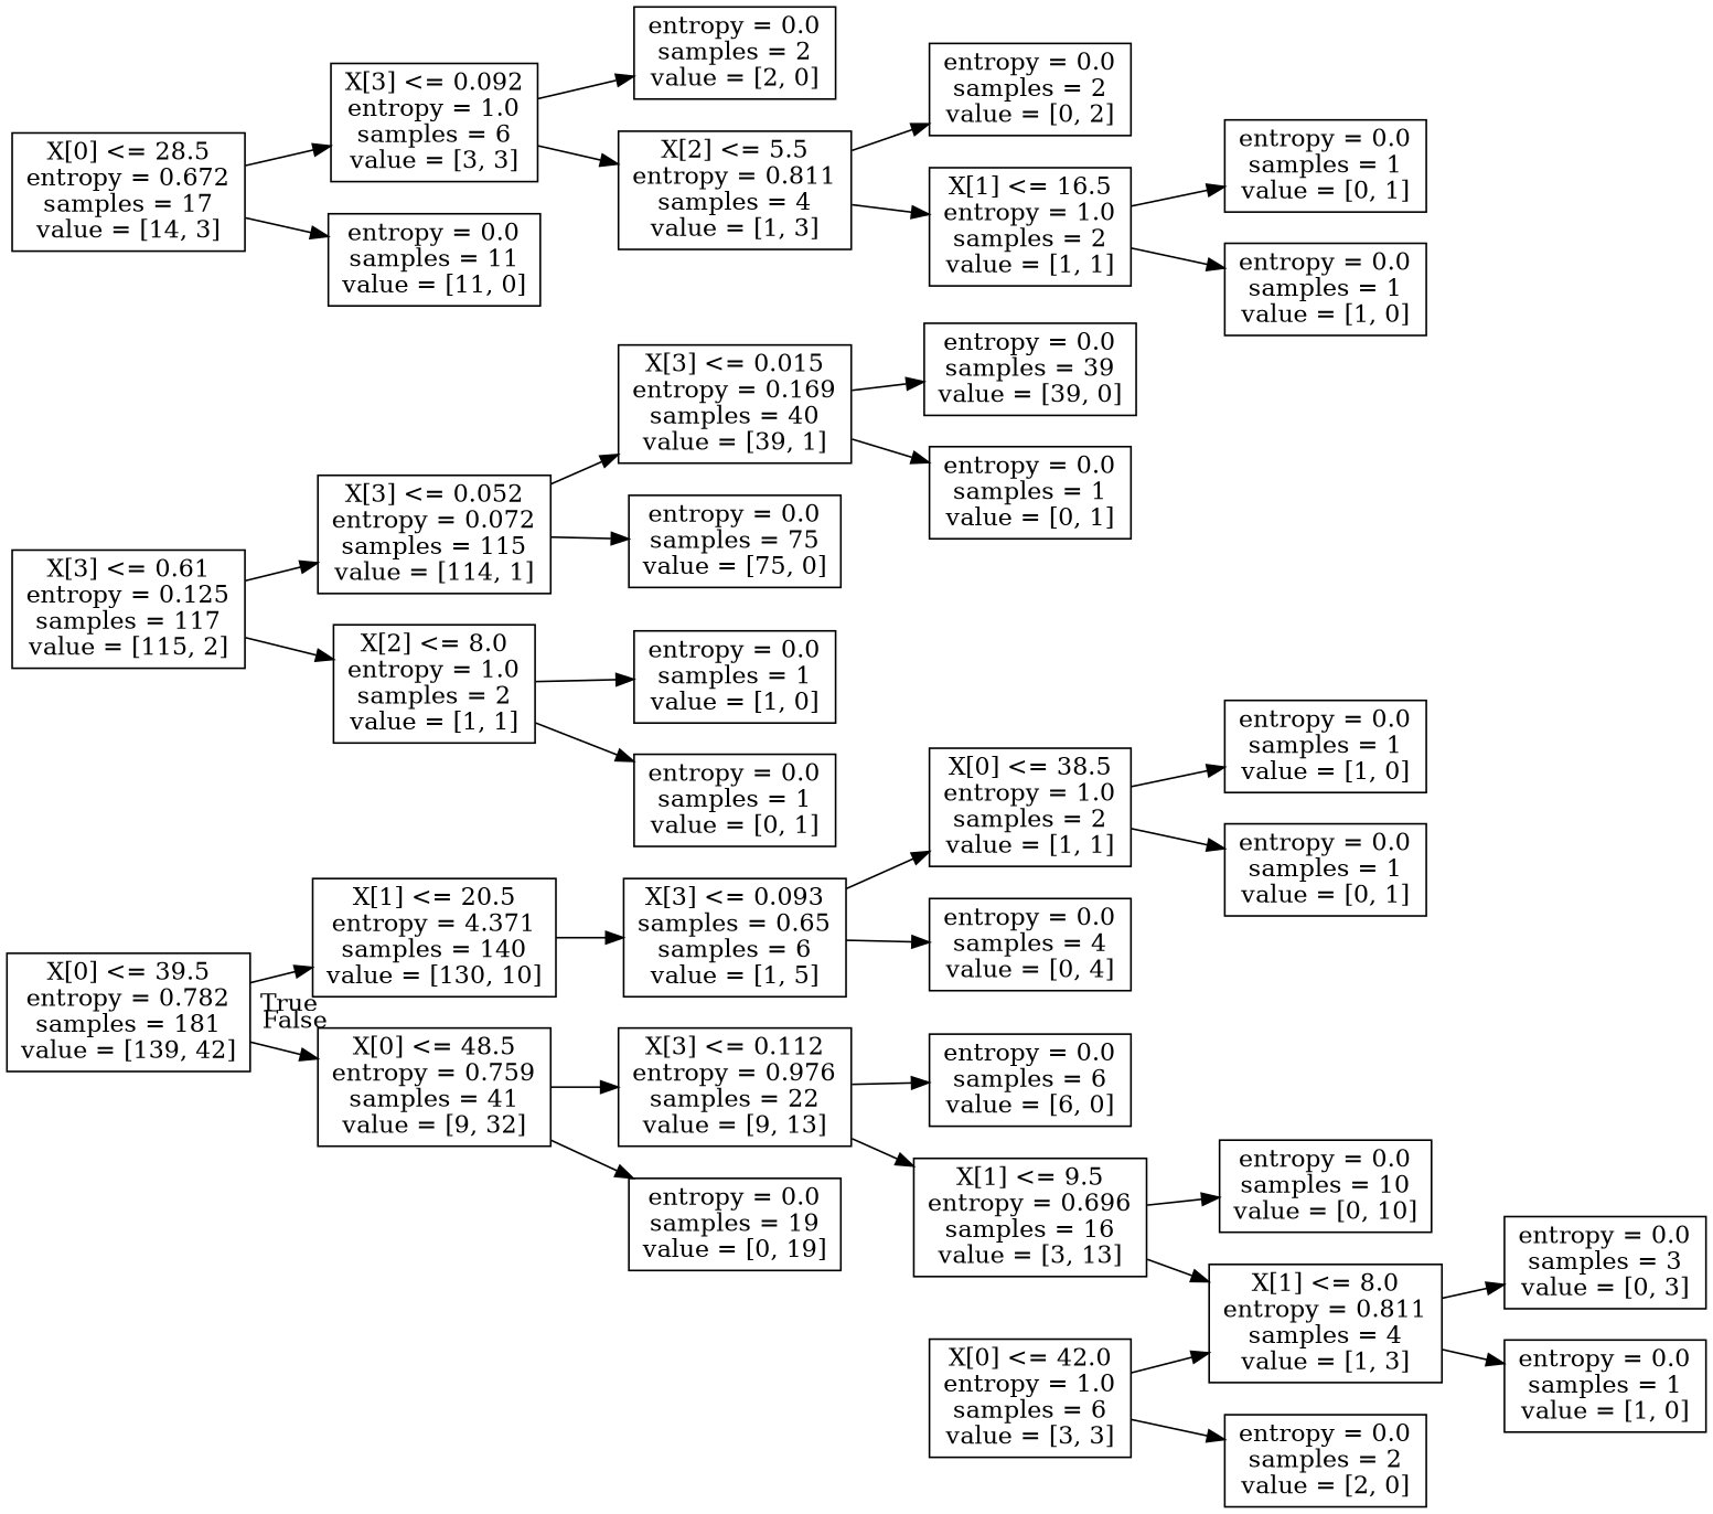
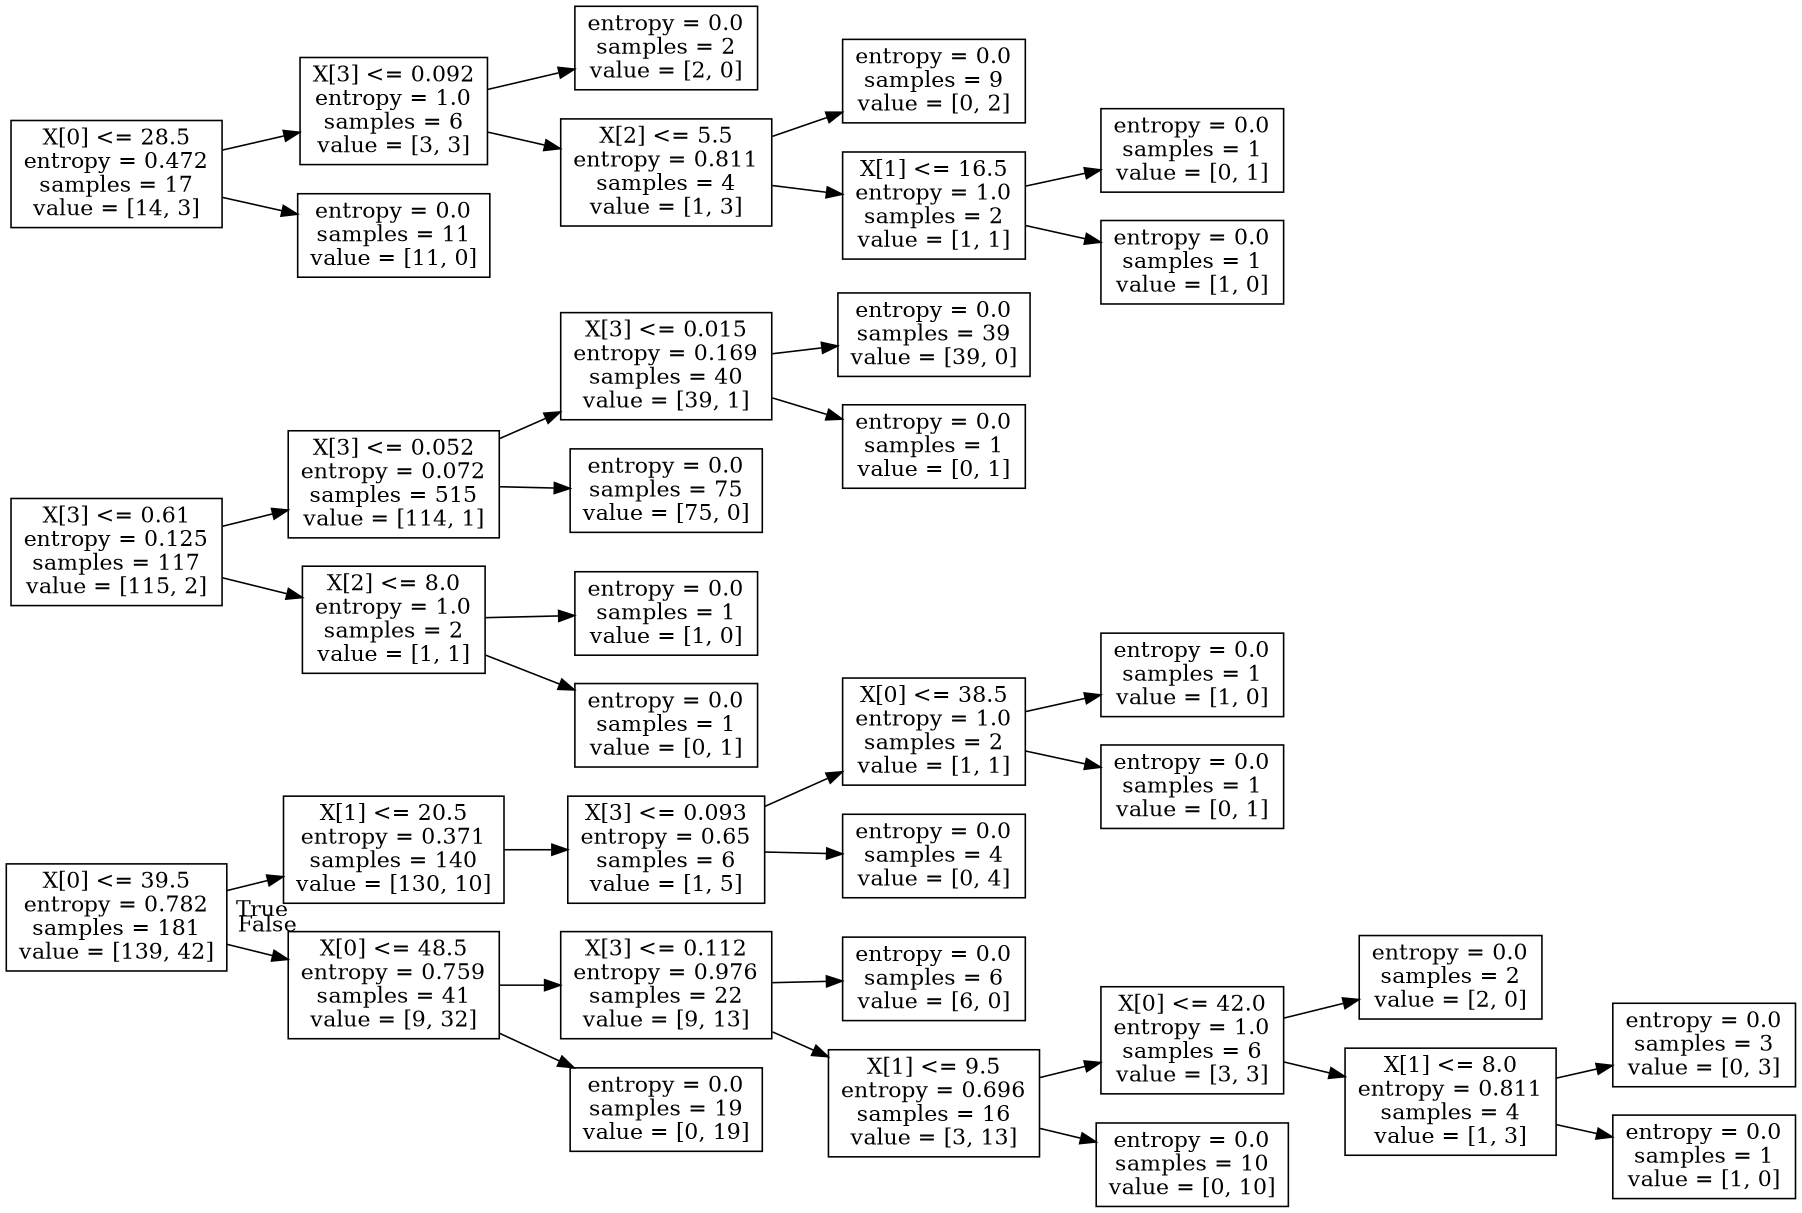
  digraph {
    rankdir=LR
    node [shape=box]
    n1 [label="X[0] <= 39.5\nentropy = 0.782\nsamples = 181\nvalue = [139, 42]"]
-   n2 [label="X[1] <= 20.5\nentropy = 4.371\nsamples = 140\nvalue = [130, 10]"]
+   n2 [label="X[1] <= 20.5\nentropy = 0.371\nsamples = 140\nvalue = [130, 10]"]
    n3 [label="X[0] <= 48.5\nentropy = 0.759\nsamples = 41\nvalue = [9, 32]"]
-   n4 [label="X[3] <= 0.093\nsamples = 0.65\nsamples = 6\nvalue = [1, 5]"]
+   n4 [label="X[3] <= 0.093\nentropy = 0.65\nsamples = 6\nvalue = [1, 5]"]
    n5 [label="X[3] <= 0.112\nentropy = 0.976\nsamples = 22\nvalue = [9, 13]"]
    n6 [label="entropy = 0.0\nsamples = 19\nvalue = [0, 19]"]
    n7 [label="X[0] <= 38.5\nentropy = 1.0\nsamples = 2\nvalue = [1, 1]"]
    n8 [label="entropy = 0.0\nsamples = 4\nvalue = [0, 4]"]
    n9 [label="X[3] <= 0.61\nentropy = 0.125\nsamples = 117\nvalue = [115, 2]"]
-   n10 [label="X[3] <= 0.052\nentropy = 0.072\nsamples = 115\nvalue = [114, 1]"]
+   n10 [label="X[3] <= 0.052\nentropy = 0.072\nsamples = 515\nvalue = [114, 1]"]
    n11 [label="X[2] <= 8.0\nentropy = 1.0\nsamples = 2\nvalue = [1, 1]"]
-   n12 [label="X[0] <= 28.5\nentropy = 0.672\nsamples = 17\nvalue = [14, 3]"]
+   n12 [label="X[0] <= 28.5\nentropy = 0.472\nsamples = 17\nvalue = [14, 3]"]
    n13 [label="X[3] <= 0.092\nentropy = 1.0\nsamples = 6\nvalue = [3, 3]"]
    n14 [label="entropy = 0.0\nsamples = 11\nvalue = [11, 0]"]
    n15 [label="X[3] <= 0.015\nentropy = 0.169\nsamples = 40\nvalue = [39, 1]"]
    n16 [label="entropy = 0.0\nsamples = 75\nvalue = [75, 0]"]
    n17 [label="entropy = 0.0\nsamples = 1\nvalue = [1, 0]"]
    n18 [label="entropy = 0.0\nsamples = 1\nvalue = [0, 1]"]
    n19 [label="entropy = 0.0\nsamples = 39\nvalue = [39, 0]"]
    n20 [label="entropy = 0.0\nsamples = 1\nvalue = [0, 1]"]
    n21 [label="entropy = 0.0\nsamples = 2\nvalue = [2, 0]"]
    n22 [label="X[2] <= 5.5\nentropy = 0.811\nsamples = 4\nvalue = [1, 3]"]
-   n23 [label="entropy = 0.0\nsamples = 2\nvalue = [0, 2]"]
+   n23 [label="entropy = 0.0\nsamples = 9\nvalue = [0, 2]"]
    n24 [label="X[1] <= 16.5\nentropy = 1.0\nsamples = 2\nvalue = [1, 1]"]
    n25 [label="entropy = 0.0\nsamples = 1\nvalue = [0, 1]"]
    n26 [label="entropy = 0.0\nsamples = 1\nvalue = [1, 0]"]
    n27 [label="entropy = 0.0\nsamples = 1\nvalue = [1, 0]"]
    n28 [label="entropy = 0.0\nsamples = 1\nvalue = [0, 1]"]
    n29 [label="entropy = 0.0\nsamples = 6\nvalue = [6, 0]"]
    n30 [label="X[1] <= 9.5\nentropy = 0.696\nsamples = 16\nvalue = [3, 13]"]
    n31 [label="X[0] <= 42.0\nentropy = 1.0\nsamples = 6\nvalue = [3, 3]"]
    n32 [label="entropy = 0.0\nsamples = 10\nvalue = [0, 10]"]
    n33 [label="entropy = 0.0\nsamples = 2\nvalue = [2, 0]"]
    n34 [label="X[1] <= 8.0\nentropy = 0.811\nsamples = 4\nvalue = [1, 3]"]
    n35 [label="entropy = 0.0\nsamples = 3\nvalue = [0, 3]"]
    n36 [label="entropy = 0.0\nsamples = 1\nvalue = [1, 0]"]
    n1 -> n2 [headlabel=True labelangle=45 labeldistance=2.5]
    n1 -> n3 [headlabel=False labelangle=-45 labeldistance=2.5]
    n2 -> n4
    n3 -> n5
    n3 -> n6
    n4 -> n7
    n4 -> n8
    n5 -> n29
    n5 -> n30
    n7 -> n27
    n7 -> n28
    n9 -> n10
    n9 -> n11
    n10 -> n15
    n10 -> n16
    n11 -> n17
    n11 -> n18
    n12 -> n13
    n12 -> n14
    n13 -> n21
    n13 -> n22
    n15 -> n19
    n15 -> n20
    n22 -> n23
    n22 -> n24
    n24 -> n25
    n24 -> n26
-   n30 -> n34
+   n30 -> n31
    n30 -> n32
    n31 -> n33
    n31 -> n34
    n34 -> n35
    n34 -> n36
  }
